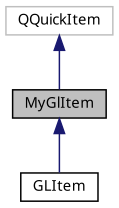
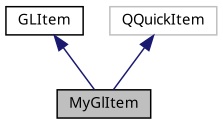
  digraph {
    fontname="Noto Sans"
    node [color=black fillcolor=white fontname="Noto Sans" fontsize=10 shape=record style=filled]
    edge [color=midnightblue dir=back fontname="Noto Sans" fontsize=10 labelfontname=Helvetica labelfontsize=10 style=solid]
    n1 [fillcolor=grey75 fontcolor=black height=0.2 label=MyGlItem width=0.4]
    n2 [height=0.2 label=GLItem width=0.4]
    n3 [color=grey75 height=0.2 label=QQuickItem width=0.4]
-   n1 -> n2
+   n2 -> n1
    n3 -> n1
  }
